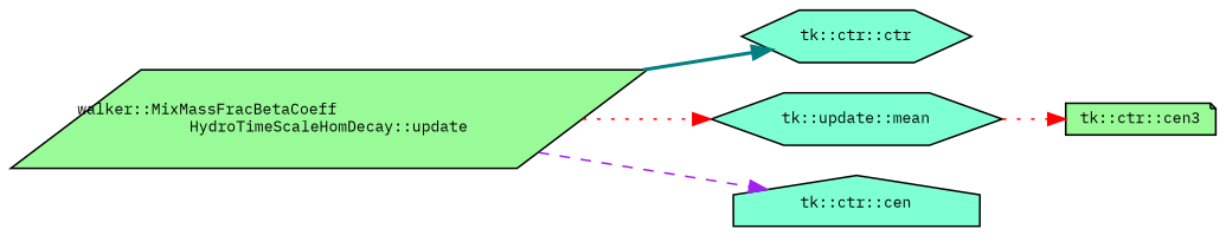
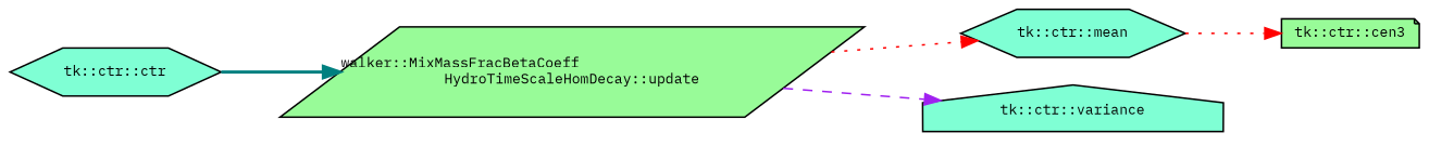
  digraph {
    fontname="IBM Plex Mono"
    rankdir=LR
    node [color=black fillcolor=aquamarine fontname="IBM Plex Mono" fontsize=9 shape=hexagon style=filled]
    edge [color=red fontname="IBM Plex Mono" fontsize=9 labelfontname="sans-serif" labelfontsize=9 style=dotted]
    n1 [fillcolor=palegreen fontcolor=black height=0.2 label="walker::MixMassFracBetaCoeff\lHydroTimeScaleHomDecay::update" shape=parallelogram width=0.4]
    n2 [height=0.2 label="tk::ctr::ctr" width=0.4]
-   n3 [height=0.2 label="tk::update::mean" width=0.4]
-   n4 [height=0.2 label="tk::ctr::cen" shape=house width=0.4]
+   n3 [height=0.2 label="tk::ctr::mean" width=0.4]
+   n4 [height=0.2 label="tk::ctr::variance" shape=house width=0.4]
    n5 [fillcolor=palegreen height=0.2 label="tk::ctr::cen3" shape=note width=0.4]
-   n1 -> n2 [color=teal style=bold]
+   n2 -> n1 [color=teal style=bold]
    n1 -> n3
    n1 -> n4 [color=purple style=dashed]
    n3 -> n5
  }
